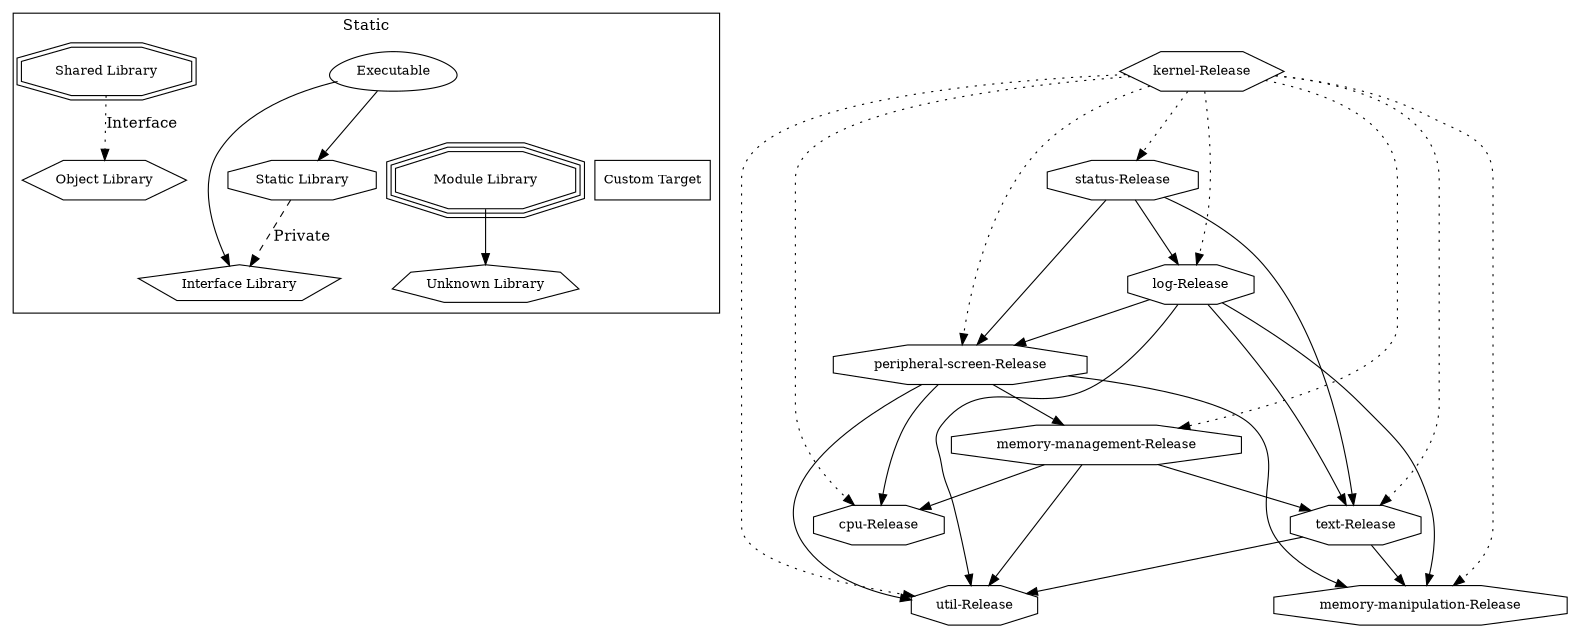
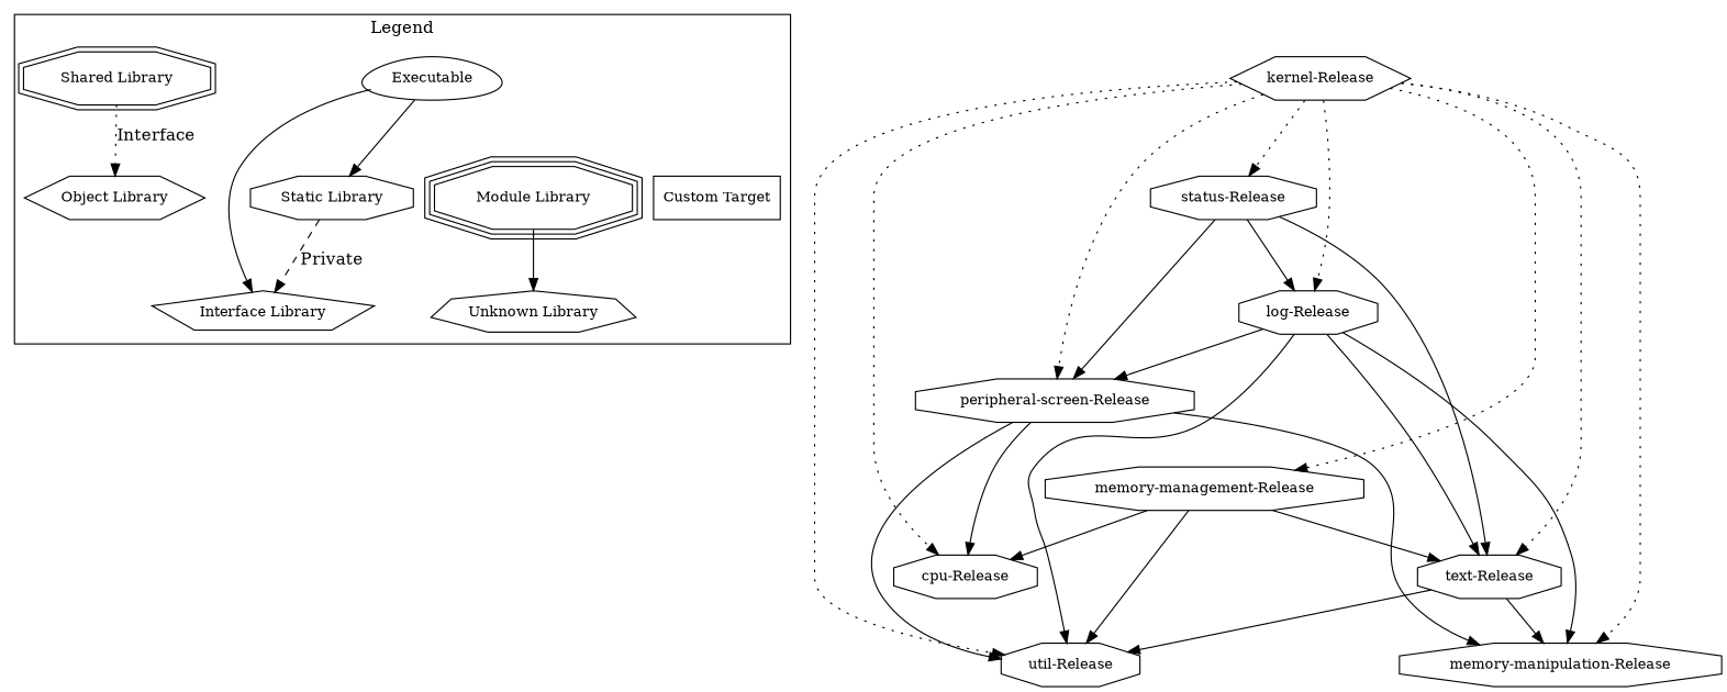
  digraph {
    node [fontsize=12 shape=octagon]
    n1 [label=Executable shape=egg]
    n2 [label="Static Library"]
    n3 [label="Shared Library" shape=doubleoctagon]
    n4 [label="Module Library" shape=tripleoctagon]
    n5 [label="Custom Target" shape=box]
    n6 [label="Interface Library" shape=pentagon]
    n7 [label="Object Library" shape=hexagon]
    n8 [label="Unknown Library" shape=septagon]
    n9 [label="cpu-Release"]
    n10 [label="kernel-Release" shape=hexagon]
    n11 [label="log-Release"]
    n12 [label="memory-manipulation-Release"]
    n13 [label="peripheral-screen-Release"]
    n14 [label="memory-management-Release"]
    n15 [label="util-Release"]
    n16 [label="text-Release"]
    n17 [label="status-Release"]
    subgraph cluster_1 {
      color=black
-     label=Static
+     label=Legend
      n1
      n2
      n3
      n4
      n5
      n6
      n7
      n8
    }
    n1 -> n2 [style=solid]
    n1 -> n4 [style=invis]
    n1 -> n5 [style=invis]
    n1 -> n6 [style=solid]
    n2 -> n6 [label=Private style=dashed]
    n3 -> n7 [label=Interface style=dotted]
    n4 -> n8 [style=solid]
    n10 -> n9 [style=dotted]
    n10 -> n11 [style=dotted]
    n10 -> n12 [style=dotted]
    n10 -> n13 [style=dotted]
    n10 -> n14 [style=dotted]
    n10 -> n15 [style=dotted]
    n10 -> n16 [style=dotted]
    n10 -> n17 [style=dotted]
    n11 -> n12
    n11 -> n13
    n11 -> n15
    n11 -> n16
    n13 -> n9
    n13 -> n12
-   n13 -> n14
    n13 -> n15
    n14 -> n9
    n14 -> n15
    n14 -> n16
    n16 -> n12
    n16 -> n15
    n17 -> n11
    n17 -> n13
    n17 -> n16
  }
